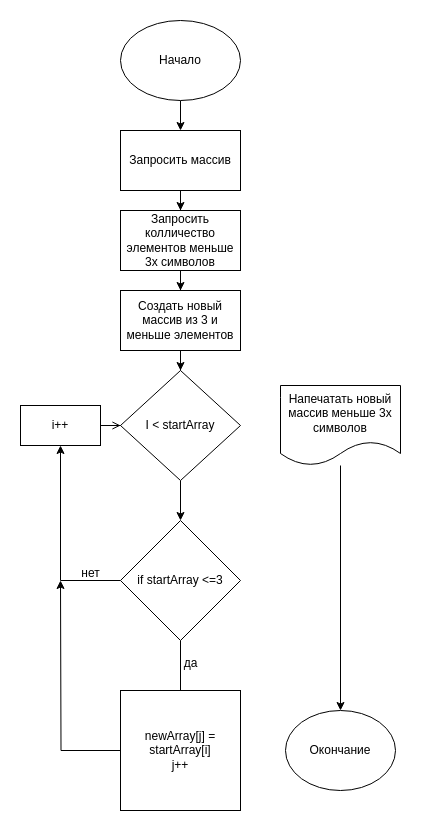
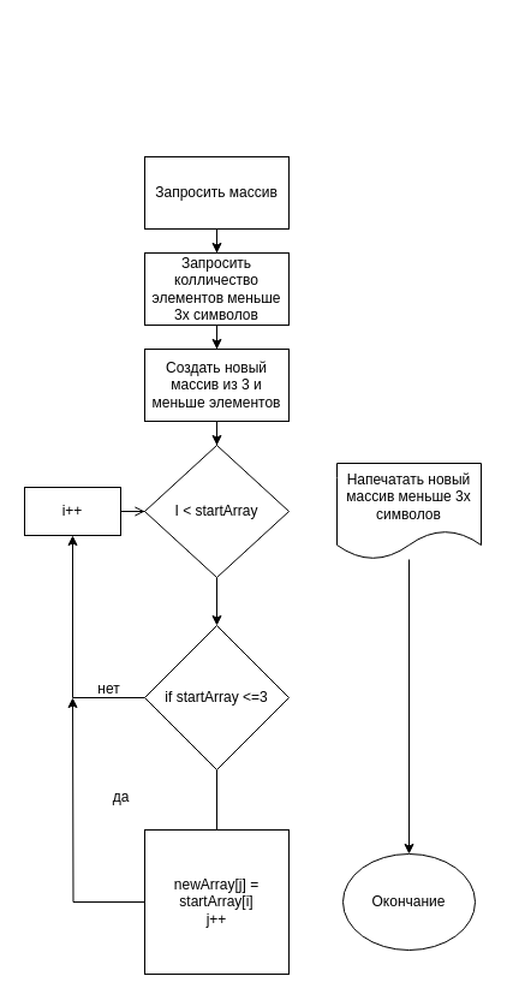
  <mxCell id="0" />
  <mxCell id="1" parent="0" />
- <mxCell id="2" value="" style="edgeStyle=orthogonalEdgeStyle;rounded=0;orthogonalLoop=1;jettySize=auto;html=1;" edge="1" parent="1" source="3" target="5"><mxGeometry relative="1" as="geometry" /></mxCell>
- <mxCell id="3" value="Начало" style="ellipse;whiteSpace=wrap;html=1;" parent="1" vertex="1"><mxGeometry x="120" y="20" width="120" height="80" as="geometry" /></mxCell>
  <mxCell id="4" value="" style="edgeStyle=orthogonalEdgeStyle;rounded=0;orthogonalLoop=1;jettySize=auto;html=1;" edge="1" parent="1" source="5" target="7"><mxGeometry relative="1" as="geometry" /></mxCell>
  <mxCell id="5" value="Запросить массив" style="rounded=0;whiteSpace=wrap;html=1;" vertex="1" parent="1"><mxGeometry x="120" y="130" width="120" height="60" as="geometry" /></mxCell>
  <mxCell id="6" value="" style="edgeStyle=orthogonalEdgeStyle;rounded=0;orthogonalLoop=1;jettySize=auto;html=1;" edge="1" parent="1" source="7" target="9"><mxGeometry relative="1" as="geometry" /></mxCell>
  <mxCell id="7" value="Запросить колличество элементов меньше 3х символов" style="rounded=0;whiteSpace=wrap;html=1;" vertex="1" parent="1"><mxGeometry x="120" y="210" width="120" height="60" as="geometry" /></mxCell>
  <mxCell id="8" value="" style="edgeStyle=orthogonalEdgeStyle;rounded=0;orthogonalLoop=1;jettySize=auto;html=1;" edge="1" parent="1" source="9" target="11"><mxGeometry relative="1" as="geometry" /></mxCell>
  <mxCell id="9" value="Создать новый массив из 3 и меньше элементов" style="rounded=0;whiteSpace=wrap;html=1;" vertex="1" parent="1"><mxGeometry x="120" y="290" width="120" height="60" as="geometry" /></mxCell>
  <mxCell id="10" value="" style="edgeStyle=orthogonalEdgeStyle;rounded=0;orthogonalLoop=1;jettySize=auto;html=1;" edge="1" parent="1" source="11" target="14"><mxGeometry relative="1" as="geometry" /></mxCell>
  <mxCell id="11" value="I &amp;lt; startArray" style="rhombus;whiteSpace=wrap;html=1;" vertex="1" parent="1"><mxGeometry x="120" y="370" width="120" height="110" as="geometry" /></mxCell>
  <mxCell id="12" value="" style="edgeStyle=orthogonalEdgeStyle;rounded=0;orthogonalLoop=1;jettySize=auto;html=1;endArrow=none;" edge="1" parent="1" source="14" target="16"><mxGeometry relative="1" as="geometry" /></mxCell>
  <mxCell id="13" style="edgeStyle=orthogonalEdgeStyle;rounded=0;orthogonalLoop=1;jettySize=auto;html=1;entryX=0.5;entryY=1;entryDx=0;entryDy=0;" edge="1" parent="1" source="14" target="19"><mxGeometry relative="1" as="geometry" /></mxCell>
  <mxCell id="14" value="if startArray &amp;lt;=3" style="rhombus;whiteSpace=wrap;html=1;" vertex="1" parent="1"><mxGeometry x="120" y="520" width="120" height="120" as="geometry" /></mxCell>
  <mxCell id="15" style="edgeStyle=orthogonalEdgeStyle;rounded=0;orthogonalLoop=1;jettySize=auto;html=1;" edge="1" parent="1" source="16"><mxGeometry relative="1" as="geometry"><mxPoint x="60" y="580" as="targetPoint" /></mxGeometry></mxCell>
  <mxCell id="16" value="newArray[j] = startArray[i]&lt;br&gt;j++" style="whiteSpace=wrap;html=1;aspect=fixed;" vertex="1" parent="1"><mxGeometry x="120" y="690" width="120" height="120" as="geometry" /></mxCell>
- <mxCell id="17" value="да" style="text;html=1;align=center;verticalAlign=middle;resizable=0;points=[];autosize=1;strokeColor=none;fillColor=none;" vertex="1" parent="1"><mxGeometry x="170" y="648" width="40" height="30" as="geometry" /></mxCell>
+ <mxCell id="17" value="да" style="text;html=1;align=center;verticalAlign=middle;resizable=0;points=[];autosize=1;strokeColor=none;fillColor=none;" vertex="1" parent="1"><mxGeometry x="80" y="648" width="40" height="30" as="geometry" /></mxCell>
  <mxCell id="18" value="" style="edgeStyle=orthogonalEdgeStyle;rounded=0;orthogonalLoop=1;jettySize=auto;html=1;endArrow=open;" edge="1" parent="1" source="19" target="11"><mxGeometry relative="1" as="geometry" /></mxCell>
  <mxCell id="19" value="i++" style="rounded=0;whiteSpace=wrap;html=1;" vertex="1" parent="1"><mxGeometry x="20" y="405" width="80" height="40" as="geometry" /></mxCell>
  <mxCell id="20" value="нет" style="text;html=1;align=center;verticalAlign=middle;resizable=0;points=[];autosize=1;strokeColor=none;fillColor=none;" vertex="1" parent="1"><mxGeometry x="70" y="558" width="40" height="30" as="geometry" /></mxCell>
  <mxCell id="21" value="" style="edgeStyle=orthogonalEdgeStyle;rounded=0;orthogonalLoop=1;jettySize=auto;html=1;" edge="1" parent="1" source="22" target="23"><mxGeometry relative="1" as="geometry" /></mxCell>
  <mxCell id="22" value="Напечатать новый массив меньше 3х символов" style="shape=document;whiteSpace=wrap;html=1;boundedLbl=1;" vertex="1" parent="1"><mxGeometry x="280" y="385" width="120" height="80" as="geometry" /></mxCell>
  <mxCell id="23" value="Окончание" style="ellipse;whiteSpace=wrap;html=1;" vertex="1" parent="1"><mxGeometry x="285" y="710" width="110" height="80" as="geometry" /></mxCell>
